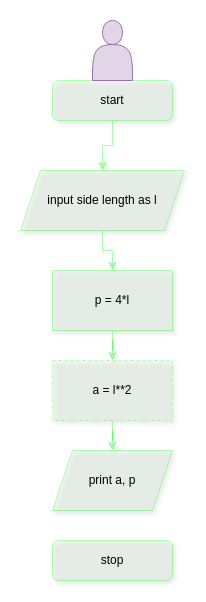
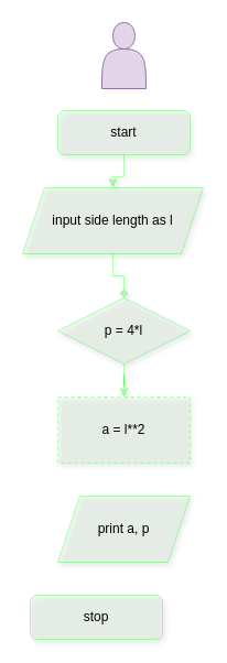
  <mxCell id="0" />
  <mxCell id="1" parent="0" />
  <mxCell id="2" style="edgeStyle=orthogonalEdgeStyle;rounded=0;orthogonalLoop=1;jettySize=auto;html=1;entryX=0.5;entryY=0;entryDx=0;entryDy=0;shadow=1;opacity=30;fillColor=#d5e8d4;strokeColor=#00FF09;" edge="1" parent="1" source="3" target="6"><mxGeometry relative="1" as="geometry" /></mxCell>
- <mxCell id="3" value="start" style="rounded=1;whiteSpace=wrap;html=1;fontSize=12;glass=0;strokeWidth=1;shadow=1;opacity=30;fillColor=#d5e8d4;strokeColor=#00FF09;" parent="1" vertex="1"><mxGeometry x="52" y="80" width="120" height="40" as="geometry" /></mxCell>
- <mxCell id="4" value="stop" style="rounded=1;whiteSpace=wrap;html=1;fontSize=12;glass=0;strokeWidth=1;shadow=1;opacity=30;fillColor=#d5e8d4;strokeColor=#00FF09;" parent="1" vertex="1"><mxGeometry x="52" y="540" width="120" height="40" as="geometry" /></mxCell>
- <mxCell id="5" value="" style="edgeStyle=orthogonalEdgeStyle;rounded=0;orthogonalLoop=1;jettySize=auto;html=1;shadow=1;opacity=30;fillColor=#d5e8d4;strokeColor=#00FF09;" edge="1" parent="1" source="6" target="8"><mxGeometry relative="1" as="geometry" /></mxCell>
+ <mxCell id="3" value="start" style="rounded=1;whiteSpace=wrap;html=1;fontSize=12;glass=0;strokeWidth=1;shadow=1;opacity=30;fillColor=#d5e8d4;strokeColor=#00FF09;" parent="1" vertex="1"><mxGeometry x="52" y="100" width="120" height="40" as="geometry" /></mxCell>
+ <mxCell id="4" value="stop" style="rounded=1;whiteSpace=wrap;html=1;fontSize=12;glass=0;strokeWidth=1;shadow=1;opacity=30;fillColor=#d5e8d4;strokeColor=#00FF09;" parent="1" vertex="1"><mxGeometry x="27" y="540" width="120" height="40" as="geometry" /></mxCell>
+ <mxCell id="5" value="" style="edgeStyle=orthogonalEdgeStyle;rounded=0;orthogonalLoop=1;jettySize=auto;html=1;shadow=1;opacity=30;fillColor=#d5e8d4;strokeColor=#00FF09;endArrow=diamond;" edge="1" parent="1" source="6" target="8"><mxGeometry relative="1" as="geometry" /></mxCell>
  <mxCell id="6" value="input side length as l" style="shape=parallelogram;perimeter=parallelogramPerimeter;whiteSpace=wrap;html=1;fixedSize=1;shadow=1;opacity=30;fillColor=#d5e8d4;strokeColor=#00FF09;" vertex="1" parent="1"><mxGeometry x="20" y="170" width="164" height="60" as="geometry" /></mxCell>
  <mxCell id="7" value="" style="edgeStyle=orthogonalEdgeStyle;rounded=0;orthogonalLoop=1;jettySize=auto;html=1;shadow=1;opacity=30;fillColor=#d5e8d4;strokeColor=#00FF09;" edge="1" parent="1" source="8" target="10"><mxGeometry relative="1" as="geometry" /></mxCell>
- <mxCell id="8" value="p = 4*l" style="rounded=0;whiteSpace=wrap;html=1;shadow=1;opacity=30;fillColor=#d5e8d4;strokeColor=#00FF09;" vertex="1" parent="1"><mxGeometry x="52" y="270" width="120" height="60" as="geometry" /></mxCell>
- <mxCell id="9" value="" style="edgeStyle=orthogonalEdgeStyle;rounded=0;orthogonalLoop=1;jettySize=auto;html=1;shadow=1;opacity=30;fillColor=#d5e8d4;strokeColor=#00FF09;" edge="1" parent="1" source="10" target="11"><mxGeometry relative="1" as="geometry" /></mxCell>
+ <mxCell id="8" value="p = 4*l" style="rhombus;whiteSpace=wrap;html=1;shadow=1;opacity=30;fillColor=#d5e8d4;strokeColor=#00FF09;" vertex="1" parent="1"><mxGeometry x="52" y="270" width="120" height="60" as="geometry" /></mxCell>
  <mxCell id="10" value="a = l**2" style="rounded=0;whiteSpace=wrap;html=1;shadow=1;opacity=30;fillColor=#d5e8d4;strokeColor=#00FF09;dashed=1;" vertex="1" parent="1"><mxGeometry x="52" y="360" width="120" height="60" as="geometry" /></mxCell>
  <mxCell id="11" value="print a, p" style="shape=parallelogram;perimeter=parallelogramPerimeter;whiteSpace=wrap;html=1;fixedSize=1;shadow=1;opacity=30;fillColor=#d5e8d4;strokeColor=#00FF09;" vertex="1" parent="1"><mxGeometry x="52" y="450" width="120" height="60" as="geometry" /></mxCell>
  <mxCell id="12" value="" style="shape=actor;whiteSpace=wrap;html=1;fillColor=#e1d5e7;strokeColor=#9673a6;" vertex="1" parent="1"><mxGeometry x="92" y="20" width="40" height="60" as="geometry" /></mxCell>
